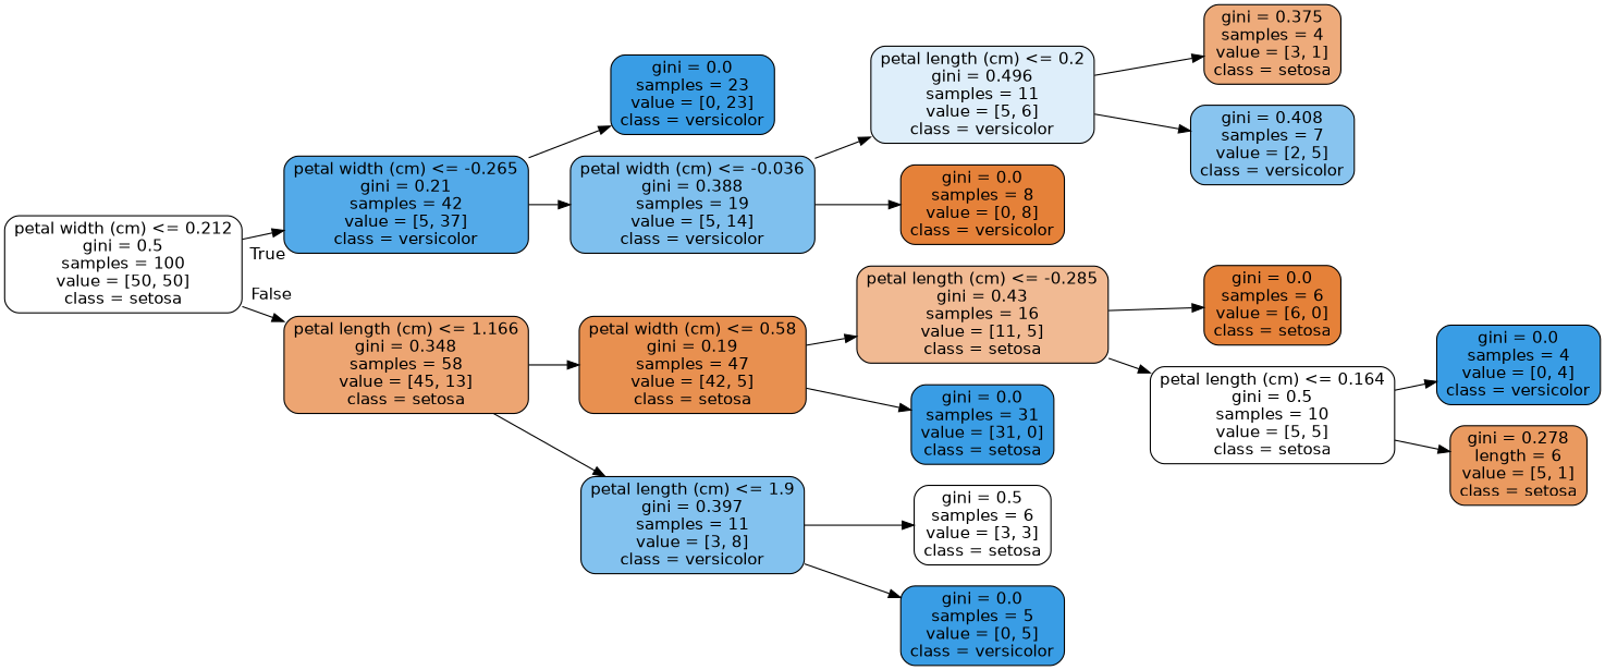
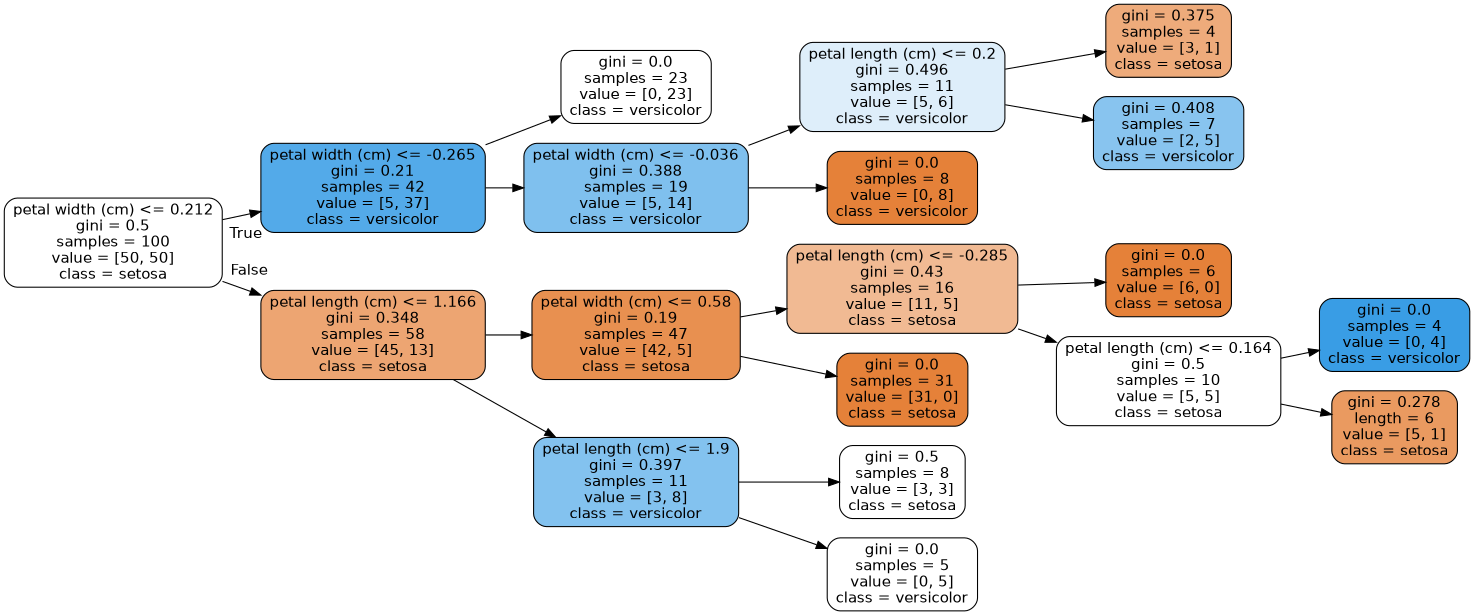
  digraph {
    rankdir=LR
    node [color=black fillcolor="#e5813900" fontname=helvetica shape=box style="filled, rounded"]
    edge [fontname=helvetica]
    n1 [label="petal width (cm) <= 0.212\ngini = 0.5\nsamples = 100\nvalue = [50, 50]\nclass = setosa"]
    n2 [fillcolor="#399de5dd" label="petal width (cm) <= -0.265\ngini = 0.21\nsamples = 42\nvalue = [5, 37]\nclass = versicolor"]
    n3 [fillcolor="#e58139b5" label="petal length (cm) <= 1.166\ngini = 0.348\nsamples = 58\nvalue = [45, 13]\nclass = setosa"]
-   n4 [fillcolor="#399de5ff" label="gini = 0.0\nsamples = 23\nvalue = [0, 23]\nclass = versicolor"]
+   n4 [label="gini = 0.0\nsamples = 23\nvalue = [0, 23]\nclass = versicolor"]
    n5 [fillcolor="#399de5a4" label="petal width (cm) <= -0.036\ngini = 0.388\nsamples = 19\nvalue = [5, 14]\nclass = versicolor"]
    n6 [fillcolor="#e58139e1" label="petal width (cm) <= 0.58\ngini = 0.19\nsamples = 47\nvalue = [42, 5]\nclass = setosa"]
    n7 [fillcolor="#399de59f" label="petal length (cm) <= 1.9\ngini = 0.397\nsamples = 11\nvalue = [3, 8]\nclass = versicolor"]
    n8 [fillcolor="#399de52a" label="petal length (cm) <= 0.2\ngini = 0.496\nsamples = 11\nvalue = [5, 6]\nclass = versicolor"]
    n9 [fillcolor="#e58139ff" label="gini = 0.0\nsamples = 8\nvalue = [0, 8]\nclass = versicolor"]
    n10 [fillcolor="#e58139aa" label="gini = 0.375\nsamples = 4\nvalue = [3, 1]\nclass = setosa"]
    n11 [fillcolor="#399de599" label="gini = 0.408\nsamples = 7\nvalue = [2, 5]\nclass = versicolor"]
    n12 [fillcolor="#e581398b" label="petal length (cm) <= -0.285\ngini = 0.43\nsamples = 16\nvalue = [11, 5]\nclass = setosa"]
-   n13 [fillcolor="#399de5ff" label="gini = 0.0\nsamples = 31\nvalue = [31, 0]\nclass = setosa"]
-   n14 [label="gini = 0.5\nsamples = 6\nvalue = [3, 3]\nclass = setosa"]
-   n15 [fillcolor="#399de5ff" label="gini = 0.0\nsamples = 5\nvalue = [0, 5]\nclass = versicolor"]
+   n13 [fillcolor="#e58139ff" label="gini = 0.0\nsamples = 31\nvalue = [31, 0]\nclass = setosa"]
+   n14 [label="gini = 0.5\nsamples = 8\nvalue = [3, 3]\nclass = setosa"]
+   n15 [label="gini = 0.0\nsamples = 5\nvalue = [0, 5]\nclass = versicolor"]
    n16 [fillcolor="#e58139ff" label="gini = 0.0\nsamples = 6\nvalue = [6, 0]\nclass = setosa"]
    n17 [label="petal length (cm) <= 0.164\ngini = 0.5\nsamples = 10\nvalue = [5, 5]\nclass = setosa"]
    n18 [fillcolor="#399de5ff" label="gini = 0.0\nsamples = 4\nvalue = [0, 4]\nclass = versicolor"]
    n19 [fillcolor="#e58139cc" label="gini = 0.278\nlength = 6\nvalue = [5, 1]\nclass = setosa"]
    n1 -> n2 [headlabel=True labelangle=45 labeldistance=2.5]
    n1 -> n3 [headlabel=False labelangle=-45 labeldistance=2.5]
    n2 -> n4
    n2 -> n5
    n3 -> n6
    n3 -> n7
    n5 -> n8
    n5 -> n9
    n6 -> n12
    n6 -> n13
    n7 -> n14
    n7 -> n15
    n8 -> n10
    n8 -> n11
    n12 -> n16
    n12 -> n17
    n17 -> n18
    n17 -> n19
  }
